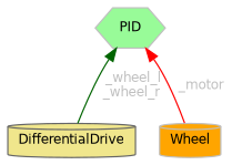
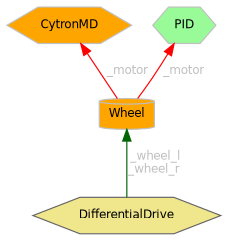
  digraph {
    node [color=grey75 fillcolor=orange fontname=Helvetica fontsize=10 shape=cylinder style=filled]
    edge [color=red dir=back fontcolor=grey fontname=Helvetica fontsize=10 labelfontname=Helvetica labelfontsize=10 style=solid]
-   n1 [color=gray40 fillcolor=khaki fontcolor=black height=0.2 label=DifferentialDrive width=0.4]
+   n1 [color=gray40 fillcolor=khaki fontcolor=black height=0.2 label=DifferentialDrive shape=hexagon width=0.4]
    n2 [height=0.2 label=Wheel width=0.4]
+   n3 [height=0.2 label=CytronMD shape=hexagon width=0.4]
    n4 [fillcolor=palegreen height=0.2 label=PID shape=hexagon width=0.4]
-   n4 -> n1 [color=darkgreen label=" _wheel_l\n_wheel_r"]
+   n2 -> n1 [color=darkgreen label=" _wheel_l\n_wheel_r"]
+   n3 -> n2 [label=" _motor"]
    n4 -> n2 [label=" _motor"]
  }
